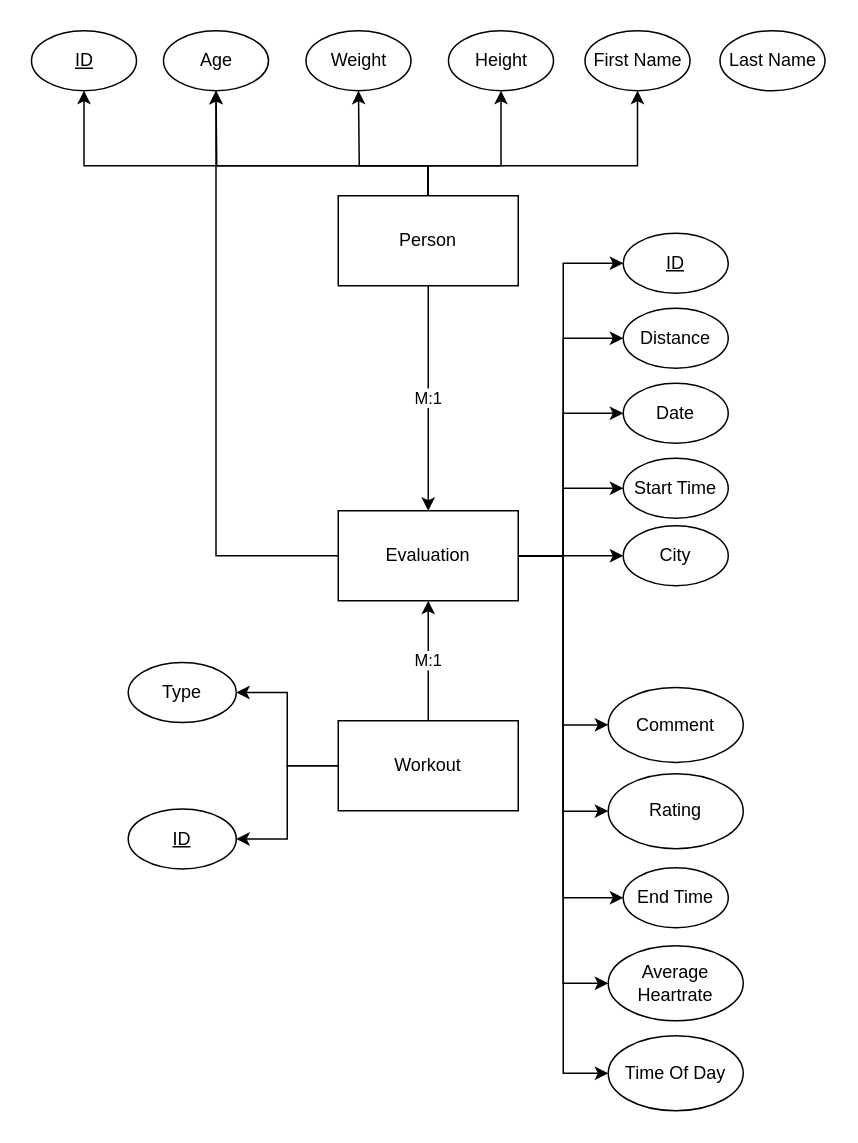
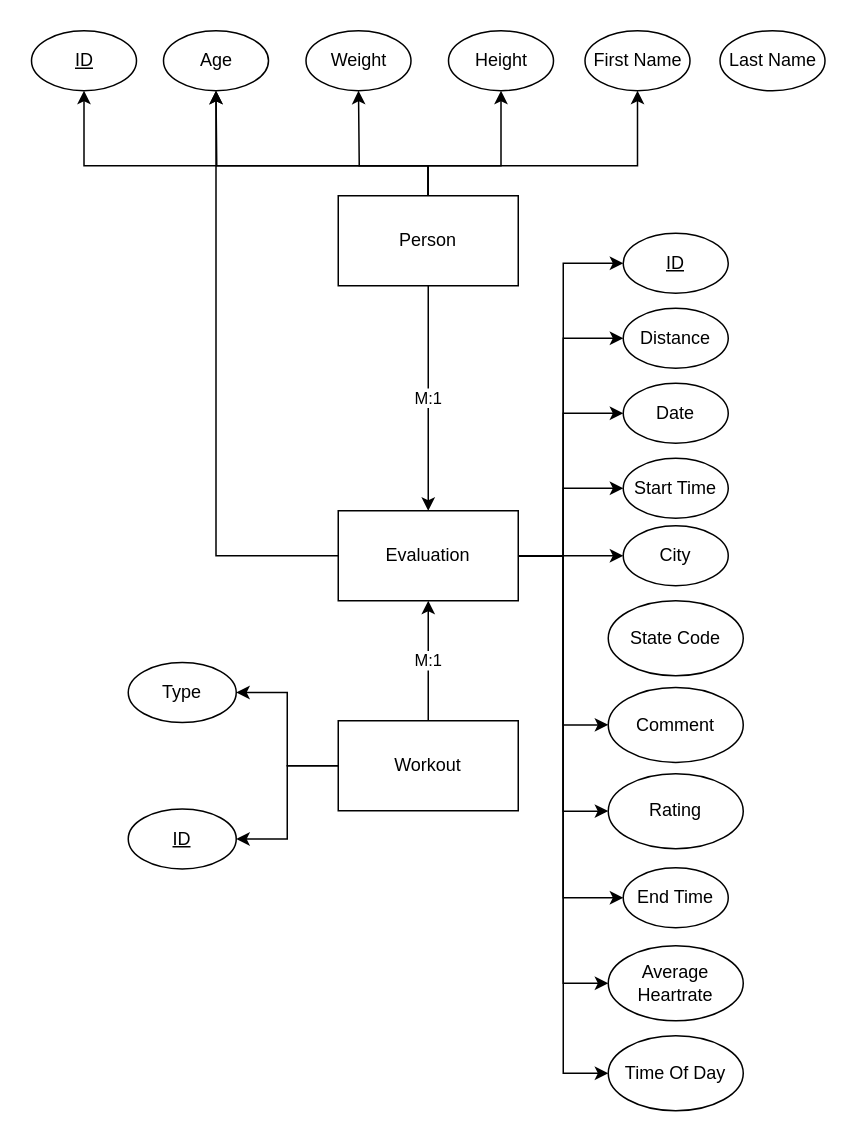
  <mxCell id="0" />
  <mxCell id="1" parent="0" />
  <mxCell id="2" style="edgeStyle=orthogonalEdgeStyle;rounded=0;orthogonalLoop=1;jettySize=auto;html=1;" parent="1" source="7" target="8" edge="1"><mxGeometry relative="1" as="geometry"><Array as="points"><mxPoint x="285" y="110" /><mxPoint x="144" y="110" /></Array></mxGeometry></mxCell>
  <mxCell id="3" style="edgeStyle=orthogonalEdgeStyle;rounded=0;orthogonalLoop=1;jettySize=auto;html=1;" parent="1" source="7" target="9" edge="1"><mxGeometry relative="1" as="geometry"><Array as="points"><mxPoint x="285" y="110" /><mxPoint x="239" y="110" /></Array></mxGeometry></mxCell>
  <mxCell id="4" style="edgeStyle=orthogonalEdgeStyle;rounded=0;orthogonalLoop=1;jettySize=auto;html=1;entryX=0.5;entryY=1;entryDx=0;entryDy=0;" parent="1" source="7" target="37" edge="1"><mxGeometry relative="1" as="geometry"><Array as="points"><mxPoint x="285" y="110" /><mxPoint x="56" y="110" /><mxPoint x="56" y="60" /></Array></mxGeometry></mxCell>
  <mxCell id="5" style="edgeStyle=orthogonalEdgeStyle;rounded=0;orthogonalLoop=1;jettySize=auto;html=1;entryX=0.5;entryY=1;entryDx=0;entryDy=0;" parent="1" source="7" target="10" edge="1"><mxGeometry relative="1" as="geometry"><Array as="points"><mxPoint x="285" y="110" /><mxPoint x="334" y="110" /><mxPoint x="334" y="60" /></Array></mxGeometry></mxCell>
  <mxCell id="6" style="edgeStyle=orthogonalEdgeStyle;rounded=0;orthogonalLoop=1;jettySize=auto;html=1;entryX=0.5;entryY=1;entryDx=0;entryDy=0;" parent="1" source="7" target="38" edge="1"><mxGeometry relative="1" as="geometry"><Array as="points"><mxPoint x="285" y="110" /><mxPoint x="425" y="110" /></Array></mxGeometry></mxCell>
  <mxCell id="7" value="Person" style="rounded=0;whiteSpace=wrap;html=1;" parent="1" vertex="1"><mxGeometry x="225" y="130" width="120" height="60" as="geometry" /></mxCell>
  <mxCell id="8" value="Age" style="ellipse;whiteSpace=wrap;html=1;" parent="1" vertex="1"><mxGeometry x="108.5" y="20" width="70" height="40" as="geometry" /></mxCell>
  <mxCell id="9" value="Weight" style="ellipse;whiteSpace=wrap;html=1;" parent="1" vertex="1"><mxGeometry x="203.5" y="20" width="70" height="40" as="geometry" /></mxCell>
  <mxCell id="10" value="Height" style="ellipse;whiteSpace=wrap;html=1;" parent="1" vertex="1"><mxGeometry x="298.5" y="20" width="70" height="40" as="geometry" /></mxCell>
  <mxCell id="11" value="M:1" style="edgeStyle=orthogonalEdgeStyle;rounded=0;orthogonalLoop=1;jettySize=auto;html=1;exitX=0.5;exitY=0;exitDx=0;exitDy=0;entryX=0.5;entryY=1;entryDx=0;entryDy=0;" parent="1" source="33" target="24" edge="1"><mxGeometry relative="1" as="geometry"><mxPoint x="235" y="610" as="targetPoint" /></mxGeometry></mxCell>
  <mxCell id="12" style="edgeStyle=orthogonalEdgeStyle;rounded=0;orthogonalLoop=1;jettySize=auto;html=1;entryX=0;entryY=0.5;entryDx=0;entryDy=0;" parent="1" source="24" target="29" edge="1"><mxGeometry relative="1" as="geometry"><Array as="points"><mxPoint x="375" y="370" /><mxPoint x="375" y="175" /></Array></mxGeometry></mxCell>
  <mxCell id="13" value="M:1" style="edgeStyle=orthogonalEdgeStyle;rounded=0;orthogonalLoop=1;jettySize=auto;html=1;entryX=0.5;entryY=0;entryDx=0;entryDy=0;exitX=0.5;exitY=1;exitDx=0;exitDy=0;" parent="1" source="7" target="24" edge="1"><mxGeometry relative="1" as="geometry"><mxPoint x="225" y="290" as="sourcePoint" /></mxGeometry></mxCell>
  <mxCell id="14" style="edgeStyle=orthogonalEdgeStyle;rounded=0;orthogonalLoop=1;jettySize=auto;html=1;entryX=0;entryY=0.5;entryDx=0;entryDy=0;" parent="1" source="24" target="25" edge="1"><mxGeometry relative="1" as="geometry"><Array as="points"><mxPoint x="375" y="370" /><mxPoint x="375" y="225" /></Array></mxGeometry></mxCell>
  <mxCell id="15" style="edgeStyle=orthogonalEdgeStyle;rounded=0;orthogonalLoop=1;jettySize=auto;html=1;" parent="1" source="24" target="26" edge="1"><mxGeometry relative="1" as="geometry"><Array as="points"><mxPoint x="375" y="370" /><mxPoint x="375" y="275" /></Array></mxGeometry></mxCell>
  <mxCell id="16" style="edgeStyle=orthogonalEdgeStyle;rounded=0;orthogonalLoop=1;jettySize=auto;html=1;entryX=0;entryY=0.5;entryDx=0;entryDy=0;" parent="1" source="24" target="28" edge="1"><mxGeometry relative="1" as="geometry"><Array as="points"><mxPoint x="375" y="370" /><mxPoint x="375" y="325" /></Array></mxGeometry></mxCell>
  <mxCell id="17" style="edgeStyle=orthogonalEdgeStyle;rounded=0;orthogonalLoop=1;jettySize=auto;html=1;entryX=0;entryY=0.5;entryDx=0;entryDy=0;" parent="1" source="24" target="41" edge="1"><mxGeometry relative="1" as="geometry" /></mxCell>
  <mxCell id="18" style="edgeStyle=orthogonalEdgeStyle;rounded=0;orthogonalLoop=1;jettySize=auto;html=1;" parent="1" source="24" target="8" edge="1"><mxGeometry relative="1" as="geometry" /></mxCell>
  <mxCell id="19" style="edgeStyle=orthogonalEdgeStyle;rounded=0;orthogonalLoop=1;jettySize=auto;html=1;entryX=0;entryY=0.5;entryDx=0;entryDy=0;" parent="1" source="24" target="35" edge="1"><mxGeometry relative="1" as="geometry" /></mxCell>
  <mxCell id="20" style="edgeStyle=orthogonalEdgeStyle;rounded=0;orthogonalLoop=1;jettySize=auto;html=1;entryX=0;entryY=0.5;entryDx=0;entryDy=0;" parent="1" source="24" target="34" edge="1"><mxGeometry relative="1" as="geometry" /></mxCell>
  <mxCell id="21" style="edgeStyle=orthogonalEdgeStyle;rounded=0;orthogonalLoop=1;jettySize=auto;html=1;entryX=0;entryY=0.5;entryDx=0;entryDy=0;" parent="1" source="24" target="43" edge="1"><mxGeometry relative="1" as="geometry" /></mxCell>
  <mxCell id="22" style="edgeStyle=orthogonalEdgeStyle;rounded=0;orthogonalLoop=1;jettySize=auto;html=1;entryX=0;entryY=0.5;entryDx=0;entryDy=0;" parent="1" source="24" target="27" edge="1"><mxGeometry relative="1" as="geometry" /></mxCell>
  <mxCell id="23" style="edgeStyle=orthogonalEdgeStyle;rounded=0;orthogonalLoop=1;jettySize=auto;html=1;entryX=0;entryY=0.5;entryDx=0;entryDy=0;" parent="1" source="24" target="42" edge="1"><mxGeometry relative="1" as="geometry"><Array as="points"><mxPoint x="375" y="370" /><mxPoint x="375" y="598" /></Array></mxGeometry></mxCell>
  <mxCell id="24" value="&lt;div&gt;Evaluation&lt;/div&gt;" style="rounded=0;whiteSpace=wrap;html=1;" parent="1" vertex="1"><mxGeometry x="225" y="340" width="120" height="60" as="geometry" /></mxCell>
  <mxCell id="25" value="Distance" style="ellipse;whiteSpace=wrap;html=1;" parent="1" vertex="1"><mxGeometry x="415" y="205" width="70" height="40" as="geometry" /></mxCell>
  <mxCell id="26" value="Date" style="ellipse;whiteSpace=wrap;html=1;" parent="1" vertex="1"><mxGeometry x="415" y="255" width="70" height="40" as="geometry" /></mxCell>
  <mxCell id="27" value="City" style="ellipse;whiteSpace=wrap;html=1;" parent="1" vertex="1"><mxGeometry x="415" y="350" width="70" height="40" as="geometry" /></mxCell>
  <mxCell id="28" value="Start Time" style="ellipse;whiteSpace=wrap;html=1;" parent="1" vertex="1"><mxGeometry x="415" y="305" width="70" height="40" as="geometry" /></mxCell>
  <mxCell id="29" value="&lt;u&gt;ID&lt;/u&gt;" style="ellipse;whiteSpace=wrap;html=1;" parent="1" vertex="1"><mxGeometry x="415" y="155" width="70" height="40" as="geometry" /></mxCell>
  <mxCell id="30" value="Type" style="ellipse;whiteSpace=wrap;html=1;" parent="1" vertex="1"><mxGeometry x="85" y="441.19" width="72" height="40" as="geometry" /></mxCell>
  <mxCell id="31" style="edgeStyle=orthogonalEdgeStyle;rounded=0;orthogonalLoop=1;jettySize=auto;html=1;entryX=1;entryY=0.5;entryDx=0;entryDy=0;" parent="1" source="33" target="36" edge="1"><mxGeometry relative="1" as="geometry" /></mxCell>
  <mxCell id="32" style="edgeStyle=orthogonalEdgeStyle;rounded=0;orthogonalLoop=1;jettySize=auto;html=1;entryX=1;entryY=0.5;entryDx=0;entryDy=0;" parent="1" source="33" target="30" edge="1"><mxGeometry relative="1" as="geometry" /></mxCell>
  <mxCell id="33" value="Workout" style="rounded=0;whiteSpace=wrap;html=1;" parent="1" vertex="1"><mxGeometry x="225" y="480" width="120" height="60" as="geometry" /></mxCell>
  <mxCell id="34" value="Rating" style="ellipse;whiteSpace=wrap;html=1;" parent="1" vertex="1"><mxGeometry x="405" y="515.25" width="90" height="50" as="geometry" /></mxCell>
  <mxCell id="35" value="Comment" style="ellipse;whiteSpace=wrap;html=1;" parent="1" vertex="1"><mxGeometry x="405" y="457.75" width="90" height="50" as="geometry" /></mxCell>
  <mxCell id="36" value="&lt;u&gt;ID&lt;/u&gt;" style="ellipse;whiteSpace=wrap;html=1;" parent="1" vertex="1"><mxGeometry x="85" y="538.82" width="72" height="40" as="geometry" /></mxCell>
  <mxCell id="37" value="&lt;u&gt;ID&lt;/u&gt;" style="ellipse;whiteSpace=wrap;html=1;" parent="1" vertex="1"><mxGeometry x="20.5" y="20" width="70" height="40" as="geometry" /></mxCell>
  <mxCell id="38" value="First Name" style="ellipse;whiteSpace=wrap;html=1;" parent="1" vertex="1"><mxGeometry x="389.5" y="20" width="70" height="40" as="geometry" /></mxCell>
  <mxCell id="39" value="Last Name" style="ellipse;whiteSpace=wrap;html=1;" parent="1" vertex="1"><mxGeometry x="479.5" y="20" width="70" height="40" as="geometry" /></mxCell>
+ <mxCell id="40" value="State Code" style="ellipse;whiteSpace=wrap;html=1;" parent="1" vertex="1"><mxGeometry x="405" y="400" width="90" height="50" as="geometry" /></mxCell>
  <mxCell id="41" value="Time Of Day" style="ellipse;whiteSpace=wrap;html=1;" parent="1" vertex="1"><mxGeometry x="405" y="690" width="90" height="50" as="geometry" /></mxCell>
  <mxCell id="42" value="End Time" style="ellipse;whiteSpace=wrap;html=1;" parent="1" vertex="1"><mxGeometry x="415" y="578" width="70" height="40" as="geometry" /></mxCell>
  <mxCell id="43" value="&lt;div&gt;Average&lt;/div&gt;&lt;div&gt;Heartrate&lt;br&gt;&lt;/div&gt;" style="ellipse;whiteSpace=wrap;html=1;" parent="1" vertex="1"><mxGeometry x="405" y="630" width="90" height="50" as="geometry" /></mxCell>
